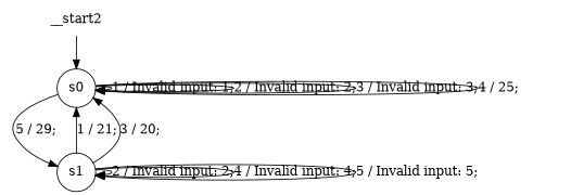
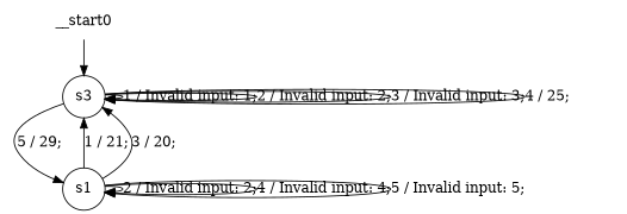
  digraph {
    node [shape=circle]
-   __start0 [shape=none label=__start2]
-   n2 [label=s0]
+   __start0 [shape=none]
+   n2 [label=s3]
    n3 [label=s1]
    __start0 -> n2
    n2 -> n2 [label="1 / Invalid input: 1;"]
    n2 -> n2 [label="2 / Invalid input: 2;"]
    n2 -> n2 [label="3 / Invalid input: 3;"]
    n2 -> n2 [label="4 / 25;"]
    n2 -> n3 [label="5 / 29;"]
    n3 -> n2 [label="1 / 21;"]
    n3 -> n2 [label="3 / 20;"]
    n3 -> n3 [label="2 / Invalid input: 2;"]
    n3 -> n3 [label="4 / Invalid input: 4;"]
    n3 -> n3 [label="5 / Invalid input: 5;"]
  }
